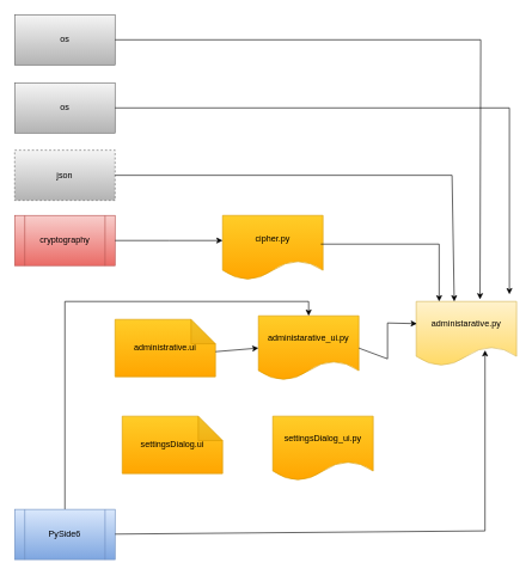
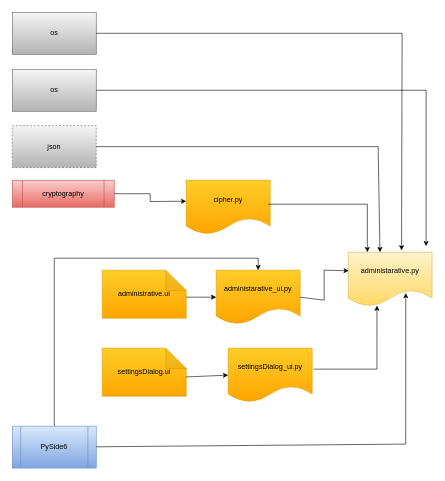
  <mxCell id="0" />
  <mxCell id="1" parent="0" />
- <mxCell id="2" value="&lt;font color=&quot;#000000&quot;&gt;cryptography&lt;/font&gt;" style="shape=process;whiteSpace=wrap;html=1;backgroundOutline=1;fillColor=#f8cecc;gradientColor=#ea6b66;strokeColor=#b85450;" parent="1" vertex="1"><mxGeometry x="20" y="300" width="140" height="70" as="geometry" /></mxCell>
+ <mxCell id="2" value="&lt;font color=&quot;#000000&quot;&gt;cryptography&lt;/font&gt;" style="shape=process;whiteSpace=wrap;html=1;backgroundOutline=1;fillColor=#f8cecc;gradientColor=#ea6b66;strokeColor=#b85450;" parent="1" vertex="1"><mxGeometry x="20" y="300" width="170" height="45" as="geometry" /></mxCell>
  <mxCell id="3" value="&lt;font color=&quot;#000000&quot;&gt;json&lt;/font&gt;" style="rounded=0;whiteSpace=wrap;html=1;fillColor=#f5f5f5;gradientColor=#b3b3b3;strokeColor=#666666;dashed=1;" parent="1" vertex="1"><mxGeometry x="20" y="209" width="140" height="70" as="geometry" /></mxCell>
  <mxCell id="4" value="&lt;font color=&quot;#000000&quot;&gt;administarative.py&lt;/font&gt;" style="shape=document;whiteSpace=wrap;html=1;boundedLbl=1;fillColor=#fff2cc;strokeColor=#d6b656;gradientColor=#ffd966;" parent="1" vertex="1"><mxGeometry x="580" y="420" width="140" height="90" as="geometry" /></mxCell>
- <mxCell id="5" value="&lt;font color=&quot;#000000&quot;&gt;administrative.ui&lt;/font&gt;" style="shape=note;whiteSpace=wrap;html=1;backgroundOutline=1;darkOpacity=0.05;fillColor=#ffcd28;gradientColor=#ffa500;strokeColor=#d79b00;size=34;" parent="1" vertex="1"><mxGeometry x="160" y="445" width="140" height="80" as="geometry" /></mxCell>
- <mxCell id="6" value="&lt;font color=&quot;#000000&quot;&gt;administarative_ui.py&lt;/font&gt;" style="shape=document;whiteSpace=wrap;html=1;boundedLbl=1;fillColor=#ffcd28;strokeColor=#d79b00;gradientColor=#ffa500;" parent="1" vertex="1"><mxGeometry x="360" y="440" width="140" height="90" as="geometry" /></mxCell>
+ <mxCell id="5" value="&lt;font color=&quot;#000000&quot;&gt;administrative.ui&lt;/font&gt;" style="shape=note;whiteSpace=wrap;html=1;backgroundOutline=1;darkOpacity=0.05;fillColor=#ffcd28;gradientColor=#ffa500;strokeColor=#d79b00;size=34;" parent="1" vertex="1"><mxGeometry x="170" y="450" width="140" height="80" as="geometry" /></mxCell>
+ <mxCell id="6" value="&lt;font color=&quot;#000000&quot;&gt;administarative_ui.py&lt;/font&gt;" style="shape=document;whiteSpace=wrap;html=1;boundedLbl=1;fillColor=#ffcd28;strokeColor=#d79b00;gradientColor=#ffa500;" parent="1" vertex="1"><mxGeometry x="360" y="450" width="140" height="90" as="geometry" /></mxCell>
  <mxCell id="7" value="&lt;font color=&quot;#000000&quot;&gt;cipher.py&lt;/font&gt;" style="shape=document;whiteSpace=wrap;html=1;boundedLbl=1;fillColor=#ffcd28;strokeColor=#d79b00;gradientColor=#ffa500;" parent="1" vertex="1"><mxGeometry x="310" y="300" width="140" height="90" as="geometry" /></mxCell>
  <mxCell id="8" value="&lt;font color=&quot;#000000&quot;&gt;settingsDialog_ui.py&lt;/font&gt;" style="shape=document;whiteSpace=wrap;html=1;boundedLbl=1;fillColor=#ffcd28;strokeColor=#d79b00;gradientColor=#ffa500;" parent="1" vertex="1"><mxGeometry x="380" y="580" width="140" height="90" as="geometry" /></mxCell>
  <mxCell id="9" value="&lt;span style=&quot;color: rgb(0, 0, 0);&quot;&gt;settingsDialog.ui&lt;/span&gt;" style="shape=note;whiteSpace=wrap;html=1;backgroundOutline=1;darkOpacity=0.05;fillColor=#ffcd28;gradientColor=#ffa500;strokeColor=#d79b00;size=34;" parent="1" vertex="1"><mxGeometry x="170" y="580" width="140" height="80" as="geometry" /></mxCell>
  <mxCell id="10" value="" style="endArrow=classic;html=1;rounded=0;exitX=1;exitY=0.563;exitDx=0;exitDy=0;exitPerimeter=0;entryX=0;entryY=0.5;entryDx=0;entryDy=0;" parent="1" source="5" target="6" edge="1"><mxGeometry relative="1" as="geometry"><mxPoint x="295" y="490" as="sourcePoint" /><mxPoint x="350" y="505" as="targetPoint" /></mxGeometry></mxCell>
  <mxCell id="11" style="edgeStyle=orthogonalEdgeStyle;rounded=0;orthogonalLoop=1;jettySize=auto;html=1;" parent="1" source="2" edge="1"><mxGeometry relative="1" as="geometry"><mxPoint x="310" y="335" as="targetPoint" /></mxGeometry></mxCell>
+ <mxCell id="12" value="" style="endArrow=classic;html=1;rounded=0;exitX=1;exitY=0.6;exitDx=0;exitDy=0;exitPerimeter=0;entryX=0;entryY=0.5;entryDx=0;entryDy=0;" parent="1" source="9" target="8" edge="1"><mxGeometry relative="1" as="geometry"><mxPoint x="240" y="580" as="sourcePoint" /><mxPoint x="310" y="580" as="targetPoint" /></mxGeometry></mxCell>
  <mxCell id="13" value="" style="endArrow=classic;html=1;rounded=0;entryX=0.007;entryY=0.344;entryDx=0;entryDy=0;entryPerimeter=0;exitX=1;exitY=0.5;exitDx=0;exitDy=0;" parent="1" source="6" target="4" edge="1"><mxGeometry relative="1" as="geometry"><mxPoint x="510" y="486" as="sourcePoint" /><mxPoint x="560" y="460" as="targetPoint" /><Array as="points"><mxPoint x="540" y="500" /><mxPoint x="540" y="450" /></Array></mxGeometry></mxCell>
  <mxCell id="14" value="" style="endArrow=classic;html=1;rounded=0;entryX=0.25;entryY=0;entryDx=0;entryDy=0;" parent="1" edge="1"><mxGeometry width="50" height="50" relative="1" as="geometry"><mxPoint x="447" y="340" as="sourcePoint" /><mxPoint x="612" y="420" as="targetPoint" /><Array as="points"><mxPoint x="612" y="340" /></Array></mxGeometry></mxCell>
+ <mxCell id="15" value="" style="endArrow=classic;html=1;rounded=0;entryX=0.343;entryY=0.989;entryDx=0;entryDy=0;entryPerimeter=0;exitX=1.014;exitY=0.389;exitDx=0;exitDy=0;exitPerimeter=0;" parent="1" source="8" target="4" edge="1"><mxGeometry width="50" height="50" relative="1" as="geometry"><mxPoint x="450" y="570" as="sourcePoint" /><mxPoint x="661" y="491" as="targetPoint" /><Array as="points"><mxPoint x="628" y="615" /></Array></mxGeometry></mxCell>
  <mxCell id="16" value="" style="endArrow=classic;html=1;rounded=0;entryX=0.379;entryY=0;entryDx=0;entryDy=0;entryPerimeter=0;exitX=1;exitY=0.5;exitDx=0;exitDy=0;" parent="1" source="3" target="4" edge="1"><mxGeometry relative="1" as="geometry"><mxPoint x="160" y="224.5" as="sourcePoint" /><mxPoint x="260" y="224.5" as="targetPoint" /><Array as="points"><mxPoint x="630" y="244" /></Array></mxGeometry></mxCell>
  <mxCell id="17" value="&lt;font color=&quot;#000000&quot;&gt;os&lt;/font&gt;" style="rounded=0;whiteSpace=wrap;html=1;fillColor=#f5f5f5;gradientColor=#b3b3b3;strokeColor=#666666;" parent="1" vertex="1"><mxGeometry x="20" y="115" width="140" height="70" as="geometry" /></mxCell>
  <mxCell id="18" value="&lt;font color=&quot;#000000&quot;&gt;os&lt;/font&gt;" style="rounded=0;whiteSpace=wrap;html=1;fillColor=#f5f5f5;gradientColor=#b3b3b3;strokeColor=#666666;" parent="1" vertex="1"><mxGeometry x="20" y="20" width="140" height="70" as="geometry" /></mxCell>
  <mxCell id="19" value="" style="endArrow=classic;html=1;rounded=0;entryX=0.636;entryY=-0.033;entryDx=0;entryDy=0;entryPerimeter=0;exitX=1;exitY=0.5;exitDx=0;exitDy=0;" parent="1" source="18" target="4" edge="1"><mxGeometry relative="1" as="geometry"><mxPoint x="160" y="130" as="sourcePoint" /><mxPoint x="260" y="130" as="targetPoint" /><Array as="points"><mxPoint x="670" y="55" /></Array></mxGeometry></mxCell>
  <mxCell id="20" value="" style="endArrow=classic;html=1;rounded=0;exitX=1;exitY=0.5;exitDx=0;exitDy=0;" parent="1" source="17" edge="1"><mxGeometry relative="1" as="geometry"><mxPoint x="160" y="124.5" as="sourcePoint" /><mxPoint x="710" y="410" as="targetPoint" /><Array as="points"><mxPoint x="710" y="150" /></Array></mxGeometry></mxCell>
  <mxCell id="21" style="edgeStyle=orthogonalEdgeStyle;rounded=0;orthogonalLoop=1;jettySize=auto;html=1;exitX=0.5;exitY=0;exitDx=0;exitDy=0;entryX=0.5;entryY=0;entryDx=0;entryDy=0;" parent="1" source="22" target="6" edge="1"><mxGeometry relative="1" as="geometry" /></mxCell>
  <mxCell id="22" value="&lt;font color=&quot;#000000&quot;&gt;PySide6&lt;/font&gt;" style="shape=process;whiteSpace=wrap;html=1;backgroundOutline=1;fillColor=#dae8fc;gradientColor=#7ea6e0;strokeColor=#6c8ebf;" parent="1" vertex="1"><mxGeometry x="20" y="710" width="140" height="70" as="geometry" /></mxCell>
  <mxCell id="23" value="" style="endArrow=classic;html=1;rounded=0;entryX=0.686;entryY=0.756;entryDx=0;entryDy=0;entryPerimeter=0;" parent="1" target="4" edge="1"><mxGeometry relative="1" as="geometry"><mxPoint x="160" y="744.5" as="sourcePoint" /><mxPoint x="260" y="744.5" as="targetPoint" /><Array as="points"><mxPoint x="676" y="740" /></Array></mxGeometry></mxCell>
